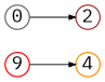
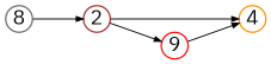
  digraph {
    fontname="IBM Plex Mono"
    rankdir=LR
    node [fixedsize=true fontname="IBM Plex Mono" shape=circle]
    edge [arrowsize=0.5 fontname="IBM Plex Mono" penwidth=0.75]
    4 [color=darkorange width=.26]
    n2 [color=red label=9 width=.26]
    2 [color=brown width=.26]
-   0 [color=gray40 width=.26]
+   0 [color=gray40 width=.26 label=8]
    n2 -> 4
+   2 -> 4
+   2 -> n2
    0 -> 2
  }
